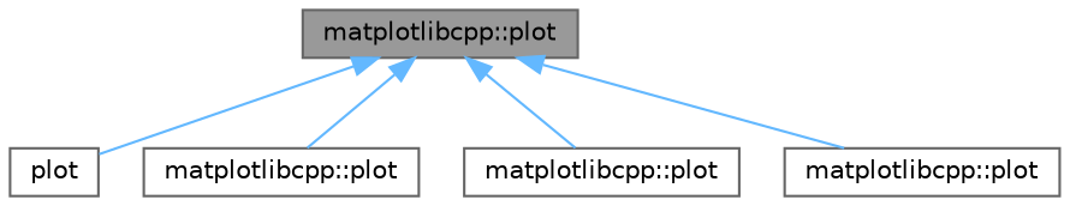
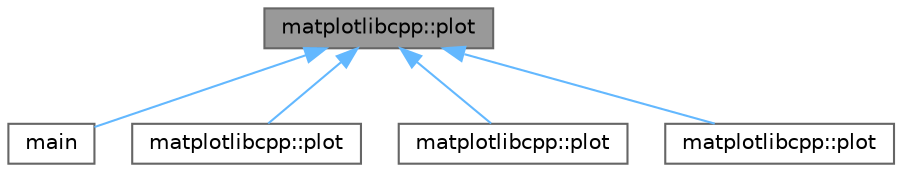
  digraph {
    rankdir=TB
    node [color=grey40 fillcolor=white fontname=Helvetica fontsize=10 shape=box style=filled]
    edge [color=steelblue1 dir=back fontname=Helvetica fontsize=10 labelfontname=Helvetica labelfontsize=10 style=solid]
    n1 [color=gray40 fillcolor=grey60 fontcolor=black height=0.2 label="matplotlibcpp::plot" width=0.4]
-   n2 [height=0.2 label=plot width=0.4]
+   n2 [height=0.2 label=main width=0.4]
    n3 [height=0.2 label="matplotlibcpp::plot" width=0.4]
    n4 [height=0.2 label="matplotlibcpp::plot" width=0.4]
    n5 [height=0.2 label="matplotlibcpp::plot" width=0.4]
    n1 -> n2
    n1 -> n3
    n1 -> n4
    n1 -> n5
  }
